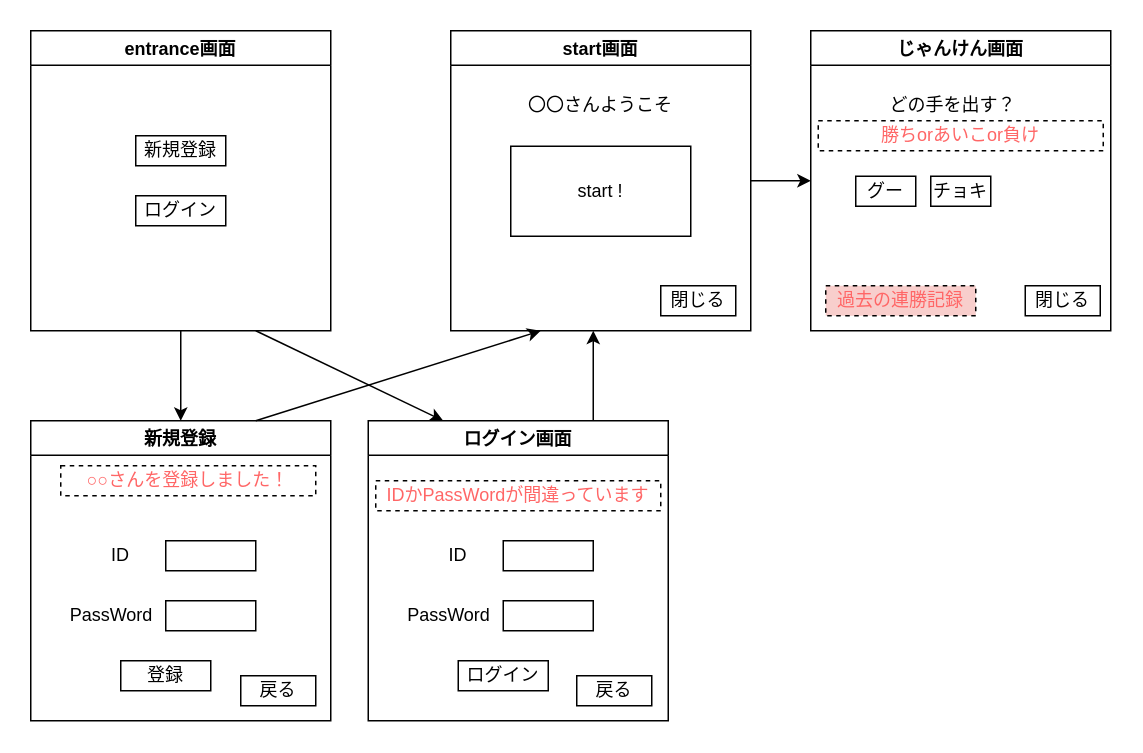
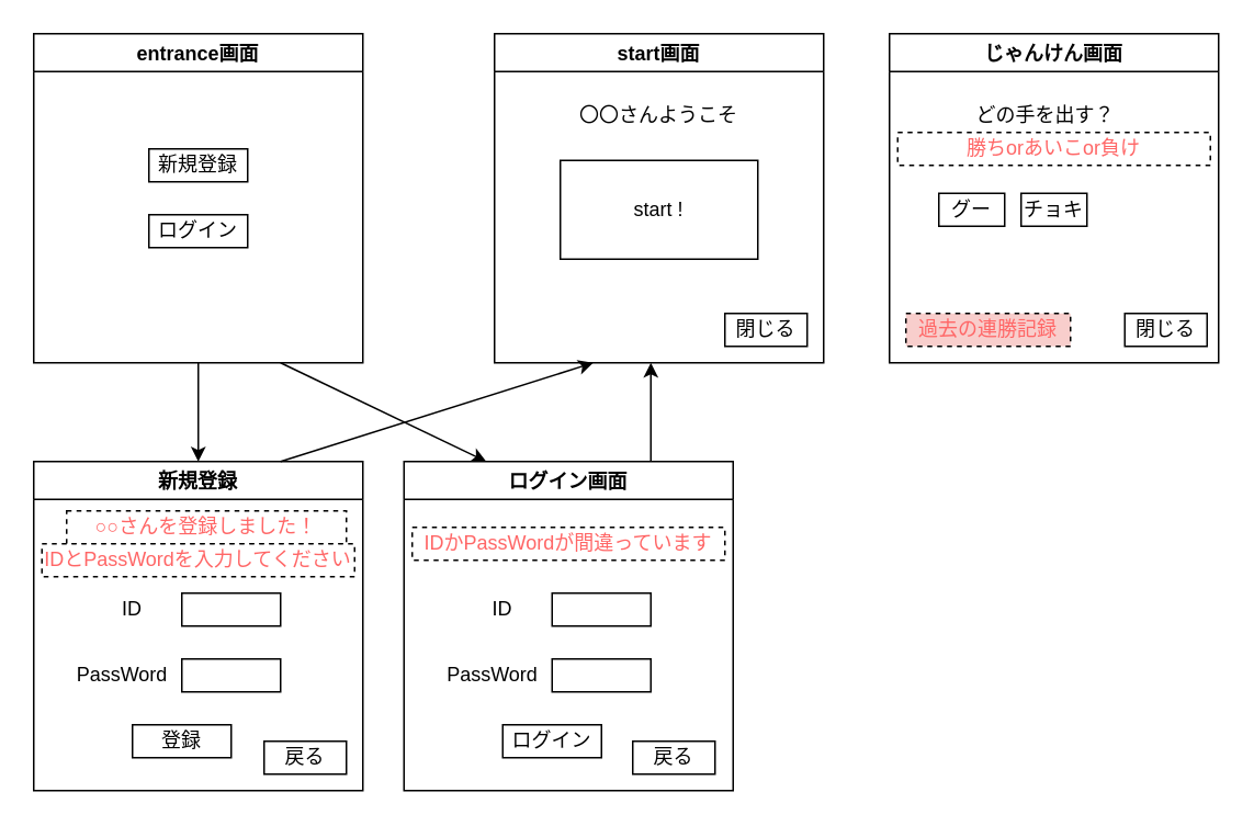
  <mxCell id="0" />
  <mxCell id="1" parent="0" />
  <mxCell id="2" value="start画面" style="swimlane;" vertex="1" parent="1"><mxGeometry x="300" y="20" width="200" height="200" as="geometry" /></mxCell>
  <mxCell id="3" value="start !" style="rounded=0;whiteSpace=wrap;html=1;" vertex="1" parent="2"><mxGeometry x="40" y="77" width="120" height="60" as="geometry" /></mxCell>
  <mxCell id="4" value="閉じる" style="rounded=0;whiteSpace=wrap;html=1;" vertex="1" parent="2"><mxGeometry x="140" y="170" width="50" height="20" as="geometry" /></mxCell>
  <mxCell id="5" value="entrance画面" style="swimlane;" vertex="1" parent="1"><mxGeometry x="20" y="20" width="200" height="200" as="geometry" /></mxCell>
  <mxCell id="6" value="新規登録" style="rounded=0;whiteSpace=wrap;html=1;" vertex="1" parent="5"><mxGeometry x="70" y="70" width="60" height="20" as="geometry" /></mxCell>
  <mxCell id="7" value="ログイン" style="rounded=0;whiteSpace=wrap;html=1;" vertex="1" parent="5"><mxGeometry x="70" y="110" width="60" height="20" as="geometry" /></mxCell>
  <mxCell id="8" value="〇〇さんようこそ" style="text;html=1;strokeColor=none;fillColor=none;align=center;verticalAlign=middle;whiteSpace=wrap;rounded=0;" vertex="1" parent="1"><mxGeometry x="335" y="60" width="130" height="20" as="geometry" /></mxCell>
  <mxCell id="9" value="新規登録" style="swimlane;" vertex="1" parent="1"><mxGeometry x="20" y="280" width="200" height="200" as="geometry" /></mxCell>
  <mxCell id="10" value="ID&lt;span style=&quot;color: rgba(0 , 0 , 0 , 0) ; font-family: monospace ; font-size: 0px&quot;&gt;%3CmxGraphModel%3E%3Croot%3E%3CmxCell%20id%3D%220%22%2F%3E%3CmxCell%20id%3D%221%22%20parent%3D%220%22%2F%3E%3CmxCell%20id%3D%222%22%20value%3D%22entrance%E7%94%BB%E9%9D%A2%22%20style%3D%22swimlane%3B%22%20vertex%3D%221%22%20parent%3D%221%22%3E%3CmxGeometry%20x%3D%2250%22%20y%3D%2280%22%20width%3D%22200%22%20height%3D%22200%22%20as%3D%22geometry%22%2F%3E%3C%2FmxCell%3E%3CmxCell%20id%3D%223%22%20value%3D%22%E6%96%B0%E8%A6%8F%E7%99%BB%E9%8C%B2%22%20style%3D%22rounded%3D0%3BwhiteSpace%3Dwrap%3Bhtml%3D1%3B%22%20vertex%3D%221%22%20parent%3D%222%22%3E%3CmxGeometry%20x%3D%2270%22%20y%3D%2270%22%20width%3D%2260%22%20height%3D%2220%22%20as%3D%22geometry%22%2F%3E%3C%2FmxCell%3E%3CmxCell%20id%3D%224%22%20value%3D%22%E3%83%AD%E3%82%B0%E3%82%A4%E3%83%B3%22%20style%3D%22rounded%3D0%3BwhiteSpace%3Dwrap%3Bhtml%3D1%3B%22%20vertex%3D%221%22%20parent%3D%222%22%3E%3CmxGeometry%20x%3D%2270%22%20y%3D%22110%22%20width%3D%2260%22%20height%3D%2220%22%20as%3D%22geometry%22%2F%3E%3C%2FmxCell%3E%3C%2Froot%3E%3C%2FmxGraphModel%3E&lt;/span&gt;" style="text;html=1;strokeColor=none;fillColor=none;align=center;verticalAlign=middle;whiteSpace=wrap;rounded=0;" vertex="1" parent="9"><mxGeometry x="40" y="80" width="40" height="20" as="geometry" /></mxCell>
  <mxCell id="11" value="" style="rounded=0;whiteSpace=wrap;html=1;" vertex="1" parent="9"><mxGeometry x="90" y="80" width="60" height="20" as="geometry" /></mxCell>
  <mxCell id="12" value="" style="rounded=0;whiteSpace=wrap;html=1;" vertex="1" parent="9"><mxGeometry x="90" y="120" width="60" height="20" as="geometry" /></mxCell>
  <mxCell id="13" value="○○さんを登録しました！" style="rounded=0;whiteSpace=wrap;html=1;dashed=1;fontColor=#FF6666;" vertex="1" parent="9"><mxGeometry x="20" y="30" width="170" height="20" as="geometry" /></mxCell>
  <mxCell id="14" value="戻る" style="rounded=0;whiteSpace=wrap;html=1;" vertex="1" parent="9"><mxGeometry x="140" y="170" width="50" height="20" as="geometry" /></mxCell>
  <mxCell id="15" value="PassWord" style="text;html=1;strokeColor=none;fillColor=none;align=center;verticalAlign=middle;whiteSpace=wrap;rounded=0;" vertex="1" parent="1"><mxGeometry x="54" y="400" width="40" height="20" as="geometry" /></mxCell>
  <mxCell id="16" value="登録" style="rounded=0;whiteSpace=wrap;html=1;" vertex="1" parent="1"><mxGeometry x="80" y="440" width="60" height="20" as="geometry" /></mxCell>
  <mxCell id="17" value="ログイン画面" style="swimlane;" vertex="1" parent="1"><mxGeometry x="245" y="280" width="200" height="200" as="geometry" /></mxCell>
  <mxCell id="18" value="ID&lt;span style=&quot;color: rgba(0 , 0 , 0 , 0) ; font-family: monospace ; font-size: 0px&quot;&gt;%3CmxGraphModel%3E%3Croot%3E%3CmxCell%20id%3D%220%22%2F%3E%3CmxCell%20id%3D%221%22%20parent%3D%220%22%2F%3E%3CmxCell%20id%3D%222%22%20value%3D%22entrance%E7%94%BB%E9%9D%A2%22%20style%3D%22swimlane%3B%22%20vertex%3D%221%22%20parent%3D%221%22%3E%3CmxGeometry%20x%3D%2250%22%20y%3D%2280%22%20width%3D%22200%22%20height%3D%22200%22%20as%3D%22geometry%22%2F%3E%3C%2FmxCell%3E%3CmxCell%20id%3D%223%22%20value%3D%22%E6%96%B0%E8%A6%8F%E7%99%BB%E9%8C%B2%22%20style%3D%22rounded%3D0%3BwhiteSpace%3Dwrap%3Bhtml%3D1%3B%22%20vertex%3D%221%22%20parent%3D%222%22%3E%3CmxGeometry%20x%3D%2270%22%20y%3D%2270%22%20width%3D%2260%22%20height%3D%2220%22%20as%3D%22geometry%22%2F%3E%3C%2FmxCell%3E%3CmxCell%20id%3D%224%22%20value%3D%22%E3%83%AD%E3%82%B0%E3%82%A4%E3%83%B3%22%20style%3D%22rounded%3D0%3BwhiteSpace%3Dwrap%3Bhtml%3D1%3B%22%20vertex%3D%221%22%20parent%3D%222%22%3E%3CmxGeometry%20x%3D%2270%22%20y%3D%22110%22%20width%3D%2260%22%20height%3D%2220%22%20as%3D%22geometry%22%2F%3E%3C%2FmxCell%3E%3C%2Froot%3E%3C%2FmxGraphModel%3E&lt;/span&gt;" style="text;html=1;strokeColor=none;fillColor=none;align=center;verticalAlign=middle;whiteSpace=wrap;rounded=0;" vertex="1" parent="17"><mxGeometry x="40" y="80" width="40" height="20" as="geometry" /></mxCell>
  <mxCell id="19" value="" style="rounded=0;whiteSpace=wrap;html=1;" vertex="1" parent="17"><mxGeometry x="90" y="80" width="60" height="20" as="geometry" /></mxCell>
  <mxCell id="20" value="" style="rounded=0;whiteSpace=wrap;html=1;" vertex="1" parent="17"><mxGeometry x="90" y="120" width="60" height="20" as="geometry" /></mxCell>
  <mxCell id="21" value="IDかPassWordが間違っています" style="rounded=0;whiteSpace=wrap;html=1;dashed=1;fontColor=#FF6666;" vertex="1" parent="17"><mxGeometry x="5" y="40" width="190" height="20" as="geometry" /></mxCell>
  <mxCell id="22" value="PassWord" style="text;html=1;strokeColor=none;fillColor=none;align=center;verticalAlign=middle;whiteSpace=wrap;rounded=0;" vertex="1" parent="1"><mxGeometry x="279" y="400" width="40" height="20" as="geometry" /></mxCell>
  <mxCell id="23" value="ログイン" style="rounded=0;whiteSpace=wrap;html=1;" vertex="1" parent="1"><mxGeometry x="305" y="440" width="60" height="20" as="geometry" /></mxCell>
  <mxCell id="24" value="" style="endArrow=classic;html=1;exitX=0.5;exitY=1;exitDx=0;exitDy=0;entryX=0.5;entryY=0;entryDx=0;entryDy=0;" edge="1" parent="1" source="5" target="9"><mxGeometry width="50" height="50" relative="1" as="geometry"><mxPoint x="360" y="280" as="sourcePoint" /><mxPoint x="410" y="230" as="targetPoint" /></mxGeometry></mxCell>
  <mxCell id="25" value="" style="endArrow=classic;html=1;exitX=0.75;exitY=1;exitDx=0;exitDy=0;entryX=0.25;entryY=0;entryDx=0;entryDy=0;" edge="1" parent="1" source="5" target="17"><mxGeometry width="50" height="50" relative="1" as="geometry"><mxPoint x="360" y="280" as="sourcePoint" /><mxPoint x="410" y="230" as="targetPoint" /></mxGeometry></mxCell>
  <mxCell id="26" value="" style="endArrow=classic;html=1;exitX=0.75;exitY=0;exitDx=0;exitDy=0;" edge="1" parent="1" source="17"><mxGeometry width="50" height="50" relative="1" as="geometry"><mxPoint x="360" y="280" as="sourcePoint" /><mxPoint x="395" y="220" as="targetPoint" /></mxGeometry></mxCell>
  <mxCell id="27" value="" style="endArrow=classic;html=1;exitX=0.75;exitY=0;exitDx=0;exitDy=0;" edge="1" parent="1" source="9"><mxGeometry width="50" height="50" relative="1" as="geometry"><mxPoint x="360" y="280" as="sourcePoint" /><mxPoint x="360" y="220" as="targetPoint" /></mxGeometry></mxCell>
+ <mxCell id="28" value="IDとPassWordを入力してください" style="rounded=0;whiteSpace=wrap;html=1;dashed=1;fontColor=#FF6666;" vertex="1" parent="1"><mxGeometry x="25" y="330" width="190" height="20" as="geometry" /></mxCell>
  <mxCell id="29" value="じゃんけん画面" style="swimlane;" vertex="1" parent="1"><mxGeometry x="540" y="20" width="200" height="200" as="geometry" /></mxCell>
  <mxCell id="30" value="グー" style="rounded=0;whiteSpace=wrap;html=1;" vertex="1" parent="29"><mxGeometry x="30" y="97" width="40" height="20" as="geometry" /></mxCell>
  <mxCell id="31" value="チョキ" style="rounded=0;whiteSpace=wrap;html=1;" vertex="1" parent="29"><mxGeometry x="80" y="97" width="40" height="20" as="geometry" /></mxCell>
  <mxCell id="32" value="閉じる" style="rounded=0;whiteSpace=wrap;html=1;" vertex="1" parent="29"><mxGeometry x="143" y="170" width="50" height="20" as="geometry" /></mxCell>
  <mxCell id="33" value="どの手を出す？" style="text;html=1;strokeColor=none;fillColor=none;align=center;verticalAlign=middle;whiteSpace=wrap;rounded=0;" vertex="1" parent="1"><mxGeometry x="570" y="60" width="130" height="20" as="geometry" /></mxCell>
  <mxCell id="34" value="勝ちorあいこor負け" style="rounded=0;whiteSpace=wrap;html=1;dashed=1;fontColor=#FF6666;" vertex="1" parent="1"><mxGeometry x="545" y="80" width="190" height="20" as="geometry" /></mxCell>
  <mxCell id="35" value="過去の連勝記録" style="rounded=0;whiteSpace=wrap;html=1;dashed=1;fontColor=#FF6666;fillColor=#f8cecc;" vertex="1" parent="1"><mxGeometry x="550" y="190" width="100" height="20" as="geometry" /></mxCell>
- <mxCell id="36" value="" style="endArrow=classic;html=1;fontColor=#FF6666;exitX=1;exitY=0.5;exitDx=0;exitDy=0;entryX=0;entryY=0.5;entryDx=0;entryDy=0;" edge="1" parent="1" source="2" target="29"><mxGeometry width="50" height="50" relative="1" as="geometry"><mxPoint x="610" y="320" as="sourcePoint" /><mxPoint x="660" y="270" as="targetPoint" /></mxGeometry></mxCell>
  <mxCell id="37" value="戻る" style="rounded=0;whiteSpace=wrap;html=1;" vertex="1" parent="1"><mxGeometry x="384" y="450" width="50" height="20" as="geometry" /></mxCell>
